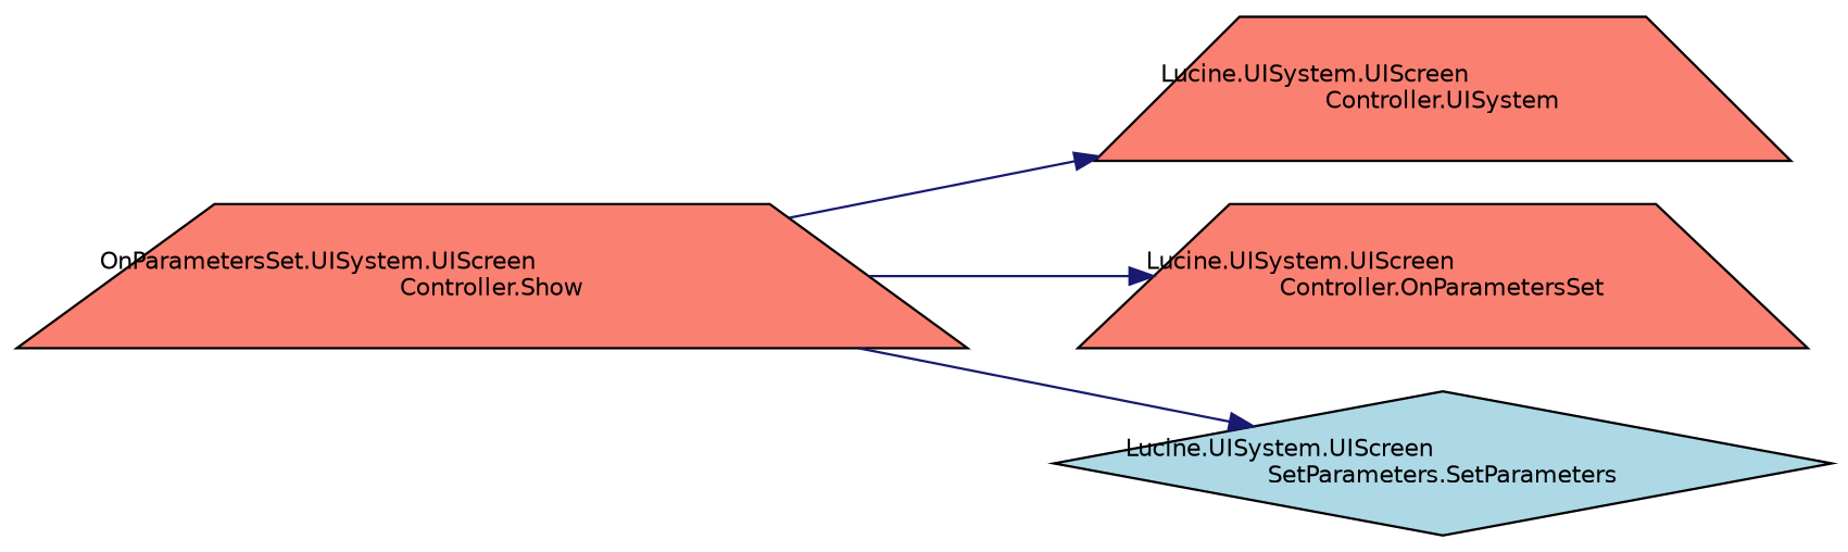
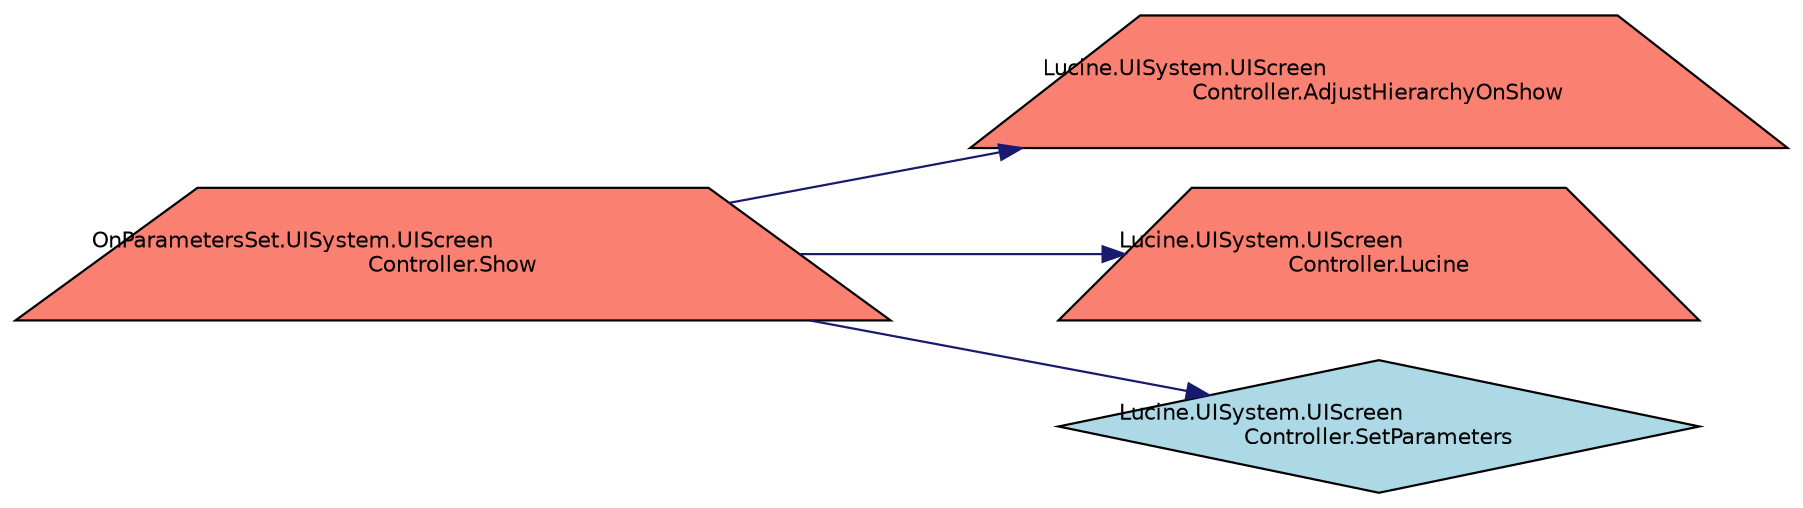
  digraph {
    rankdir=LR
    node [color=black fillcolor=salmon fontname=Helvetica fontsize=10 shape=trapezium style=filled]
    edge [color=midnightblue fontname=Helvetica fontsize=10 labelfontname=Helvetica labelfontsize=10 style=solid]
    n1 [fontcolor=black height=0.2 label="OnParametersSet.UISystem.UIScreen\lController.Show" width=0.4]
-   n2 [height=0.2 label="Lucine.UISystem.UIScreen\lController.UISystem" width=0.4]
-   n3 [height=0.2 label="Lucine.UISystem.UIScreen\lController.OnParametersSet" width=0.4]
-   n4 [fillcolor=lightblue height=0.2 label="Lucine.UISystem.UIScreen\lSetParameters.SetParameters" shape=diamond width=0.4]
+   n2 [height=0.2 label="Lucine.UISystem.UIScreen\lController.AdjustHierarchyOnShow" width=0.4]
+   n3 [height=0.2 label="Lucine.UISystem.UIScreen\lController.Lucine" width=0.4]
+   n4 [fillcolor=lightblue height=0.2 label="Lucine.UISystem.UIScreen\lController.SetParameters" shape=diamond width=0.4]
    n1 -> n2
    n1 -> n3
    n1 -> n4
  }
